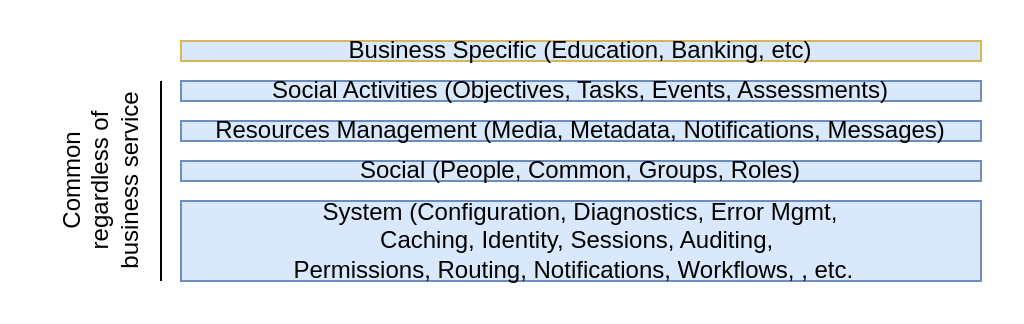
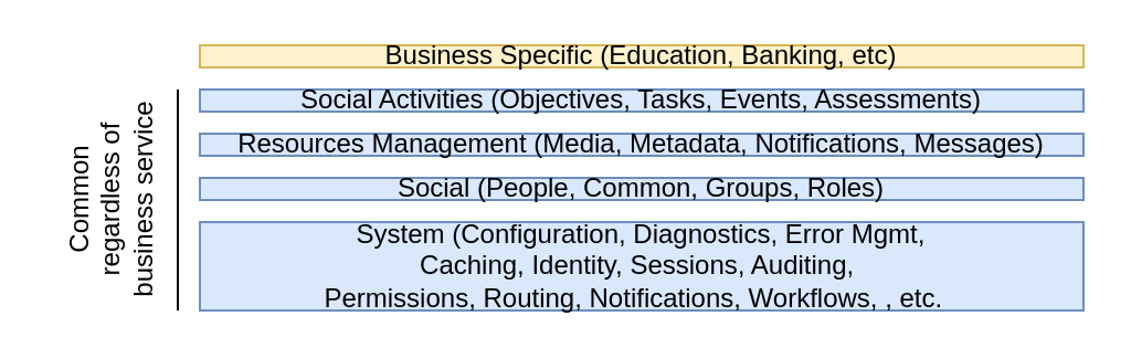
  <mxCell id="0" />
  <mxCell id="1" parent="0" />
  <mxCell id="2" value="System (Configuration, Diagnostics, Error Mgmt,&lt;br&gt;Caching, Identity, Sessions, Auditing,&amp;nbsp;&lt;br&gt;Permissions,&amp;nbsp;Routing, Notifications, Workflows, , etc.&amp;nbsp;&amp;nbsp;" style="rounded=0;whiteSpace=wrap;html=1;fillColor=#dae8fc;strokeColor=#6c8ebf;" vertex="1" parent="1"><mxGeometry x="90" y="100" width="400" height="40" as="geometry" /></mxCell>
  <mxCell id="3" value="Social (People, Common, Groups, Roles)" style="rounded=0;whiteSpace=wrap;html=1;fillColor=#dae8fc;strokeColor=#6c8ebf;" vertex="1" parent="1"><mxGeometry x="90" y="80" width="400" height="10" as="geometry" /></mxCell>
  <mxCell id="4" value="Social Activities (Objectives, Tasks, Events, Assessments)" style="rounded=0;whiteSpace=wrap;html=1;fillColor=#dae8fc;strokeColor=#6c8ebf;" vertex="1" parent="1"><mxGeometry x="90" y="40" width="400" height="10" as="geometry" /></mxCell>
  <mxCell id="5" value="Resources Management (Media, Metadata, Notifications, Messages)" style="rounded=0;whiteSpace=wrap;html=1;fillColor=#dae8fc;strokeColor=#6c8ebf;" vertex="1" parent="1"><mxGeometry x="90" y="60" width="400" height="10" as="geometry" /></mxCell>
- <mxCell id="6" value="Business Specific (Education, Banking, etc)" style="rounded=0;whiteSpace=wrap;html=1;fillColor=#dae8fc;strokeColor=#d6b656;" vertex="1" parent="1"><mxGeometry x="90" y="20" width="400" height="10" as="geometry" /></mxCell>
+ <mxCell id="6" value="Business Specific (Education, Banking, etc)" style="rounded=0;whiteSpace=wrap;html=1;fillColor=#fff2cc;strokeColor=#d6b656;" vertex="1" parent="1"><mxGeometry x="90" y="20" width="400" height="10" as="geometry" /></mxCell>
  <mxCell id="7" value="" style="endArrow=none;html=1;rounded=0;" edge="1" parent="1"><mxGeometry width="50" height="50" relative="1" as="geometry"><mxPoint x="80" y="140" as="sourcePoint" /><mxPoint x="80" y="40" as="targetPoint" /></mxGeometry></mxCell>
  <mxCell id="8" value="Common regardless of business service" style="text;html=1;strokeColor=none;fillColor=none;align=center;verticalAlign=middle;whiteSpace=wrap;rounded=0;horizontal=0;" vertex="1" parent="1"><mxGeometry x="20" y="40" width="60" height="100" as="geometry" /></mxCell>
